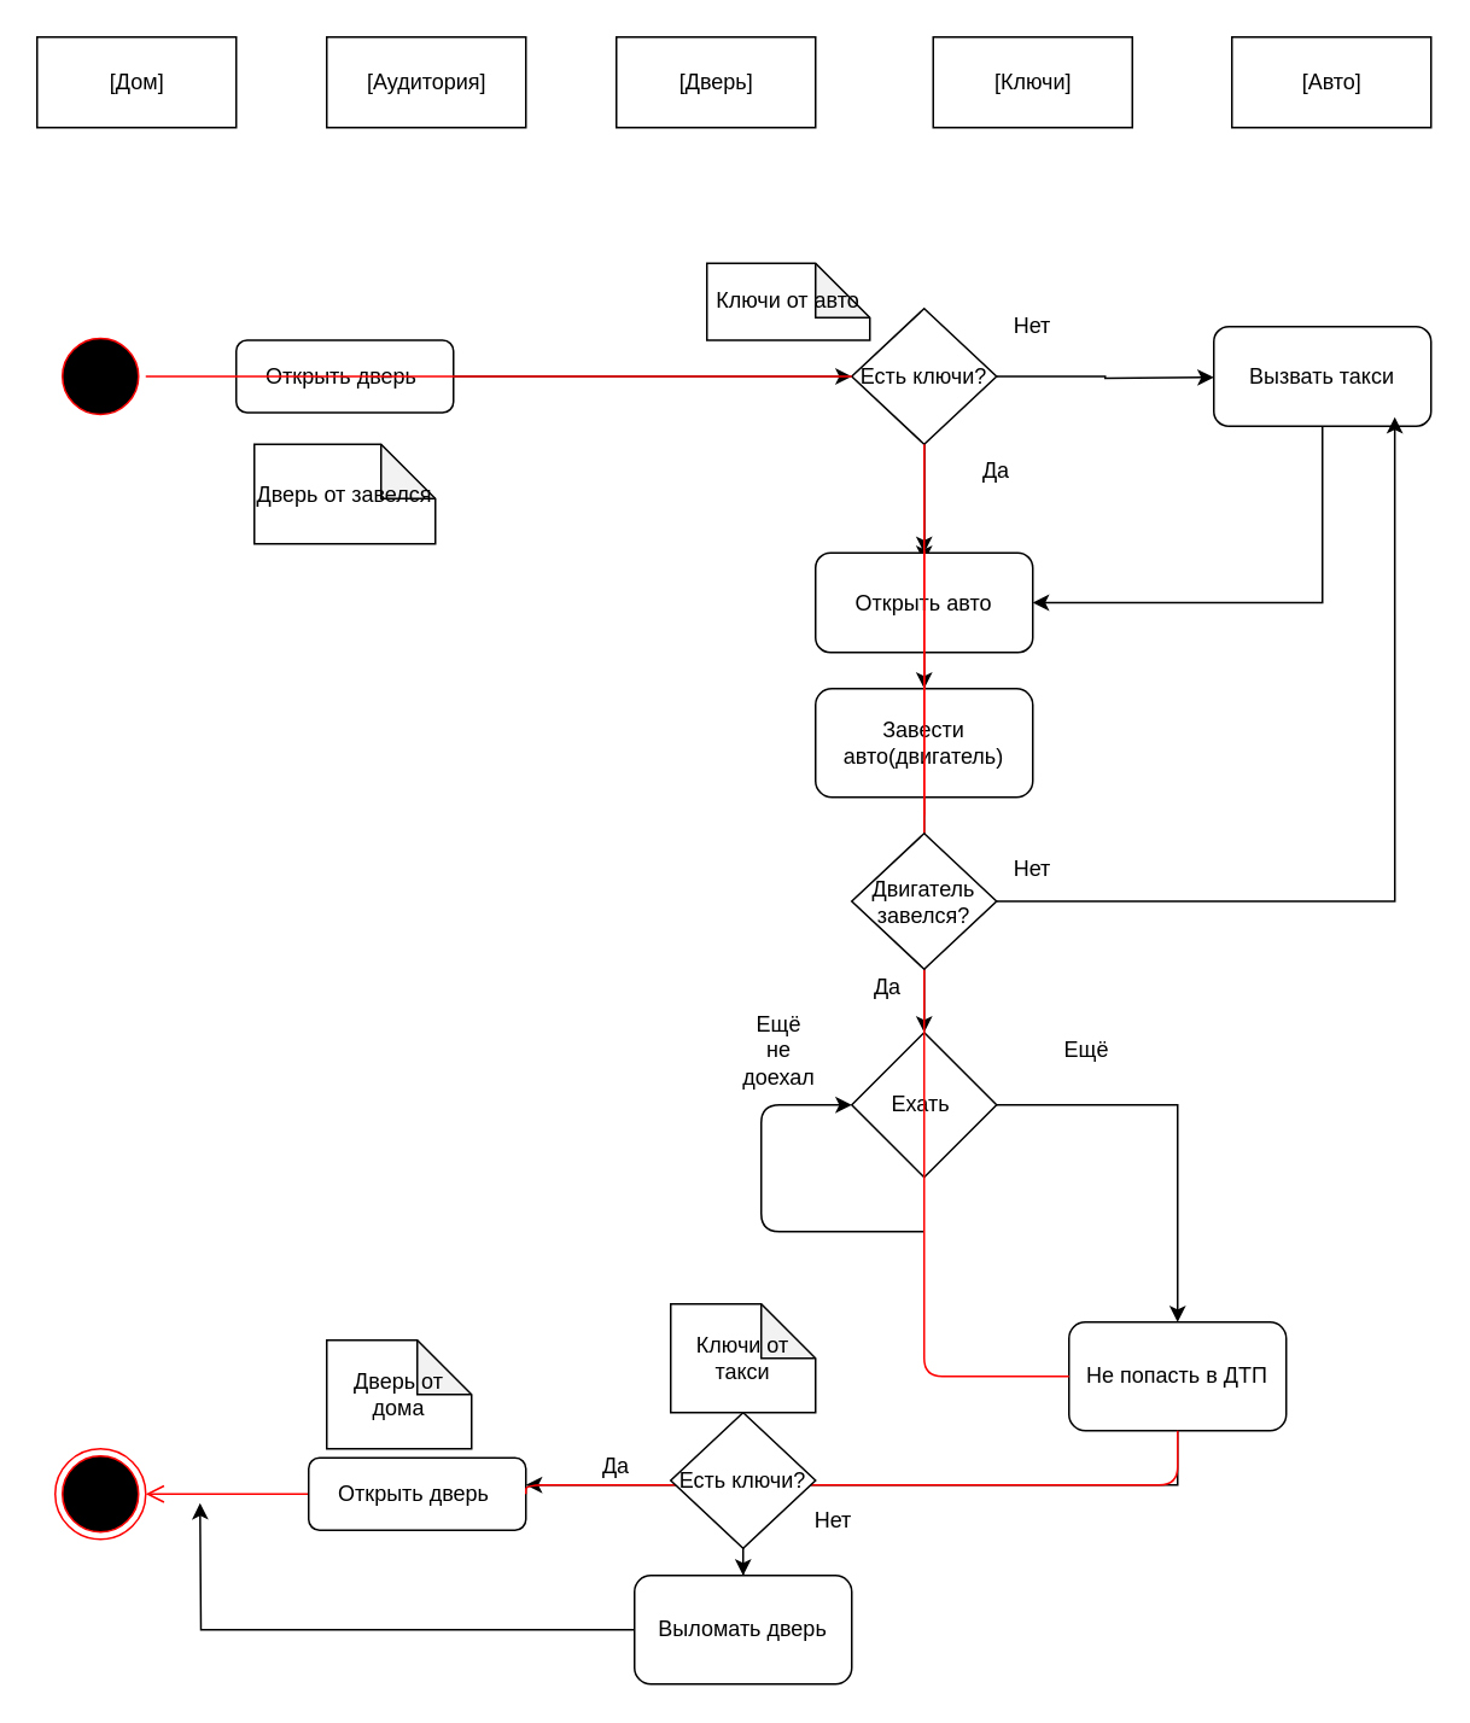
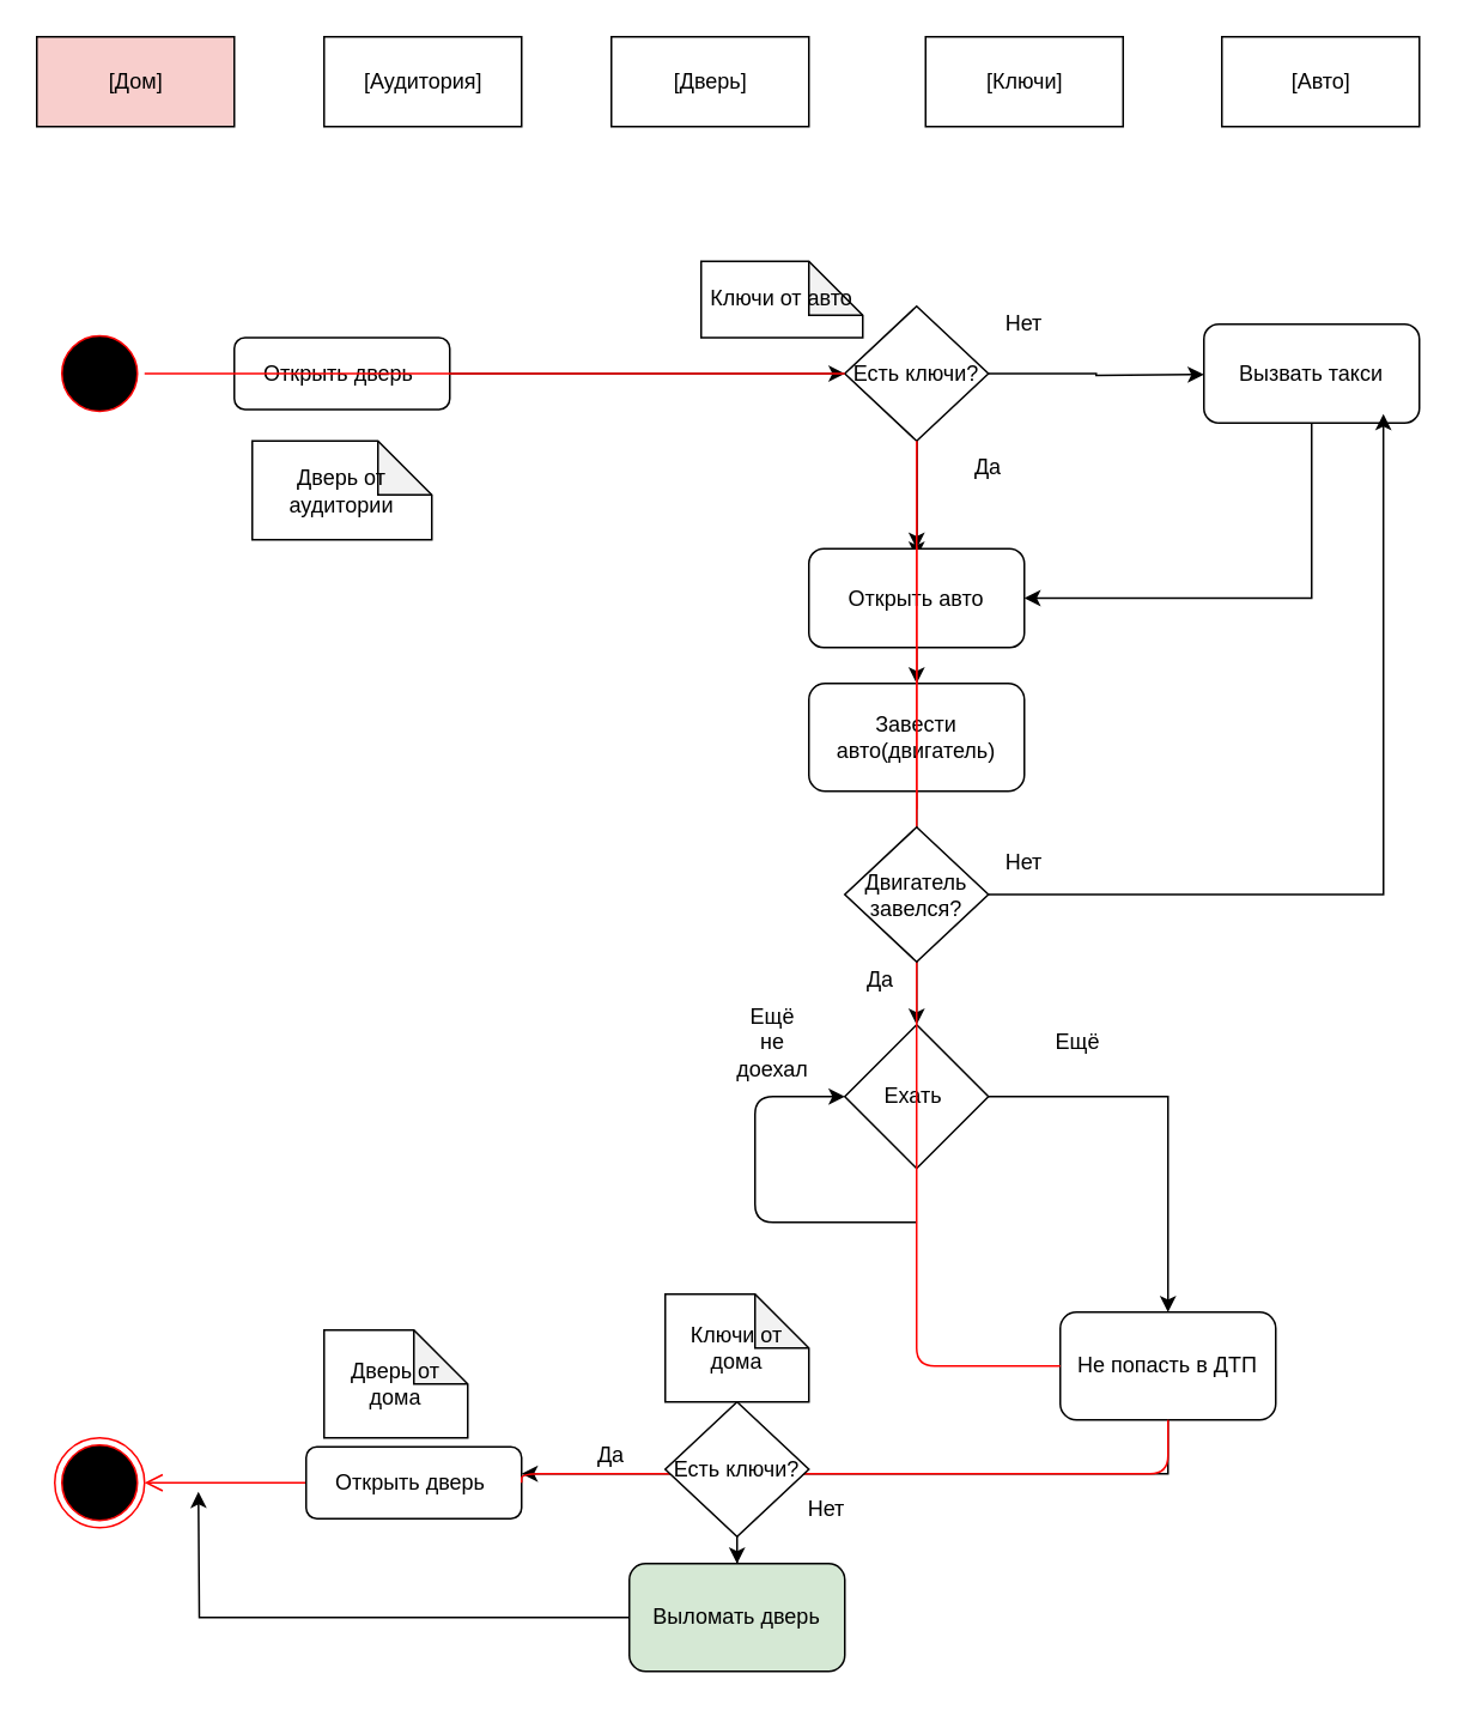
  <mxCell id="0" />
  <mxCell id="1" parent="0" />
  <mxCell id="2" value="" style="ellipse;html=1;shape=endState;fillColor=#000000;strokeColor=#ff0000;" vertex="1" parent="1"><mxGeometry x="30" y="800" width="50" height="50" as="geometry" /></mxCell>
  <mxCell id="3" value="" style="ellipse;html=1;shape=startState;fillColor=#000000;strokeColor=#ff0000;" vertex="1" parent="1"><mxGeometry x="30" y="182.5" width="50" height="50" as="geometry" /></mxCell>
  <mxCell id="4" value="" style="edgeStyle=orthogonalEdgeStyle;html=1;verticalAlign=bottom;endArrow=open;endSize=8;strokeColor=#ff0000;startArrow=none;entryX=1;entryY=0.5;entryDx=0;entryDy=0;" edge="1" source="29" parent="1" target="2"><mxGeometry relative="1" as="geometry"><mxPoint x="200" y="690" as="targetPoint" /><mxPoint x="270" y="205" as="sourcePoint" /><Array as="points"><mxPoint x="290" y="825" /></Array></mxGeometry></mxCell>
  <mxCell id="5" value="[Дверь]" style="html=1;" vertex="1" parent="1"><mxGeometry x="340" y="20" width="110" height="50" as="geometry" /></mxCell>
  <mxCell id="6" value="[Ключи]" style="html=1;" vertex="1" parent="1"><mxGeometry x="515" y="20" width="110" height="50" as="geometry" /></mxCell>
  <mxCell id="7" value="[Авто]" style="html=1;" vertex="1" parent="1"><mxGeometry x="680" y="20" width="110" height="50" as="geometry" /></mxCell>
  <mxCell id="8" style="edgeStyle=orthogonalEdgeStyle;rounded=0;orthogonalLoop=1;jettySize=auto;html=1;" edge="1" parent="1" source="9" target="27"><mxGeometry relative="1" as="geometry" /></mxCell>
  <mxCell id="9" value="Открыть дверь&amp;nbsp;" style="rounded=1;whiteSpace=wrap;html=1;" vertex="1" parent="1"><mxGeometry x="130" y="187.5" width="120" height="40" as="geometry" /></mxCell>
  <mxCell id="10" style="edgeStyle=orthogonalEdgeStyle;rounded=0;orthogonalLoop=1;jettySize=auto;html=1;exitX=1;exitY=0.5;exitDx=0;exitDy=0;" edge="1" parent="1" source="27"><mxGeometry relative="1" as="geometry"><mxPoint x="670" y="208" as="targetPoint" /></mxGeometry></mxCell>
  <mxCell id="11" style="edgeStyle=orthogonalEdgeStyle;rounded=0;orthogonalLoop=1;jettySize=auto;html=1;" edge="1" parent="1" source="27"><mxGeometry relative="1" as="geometry"><mxPoint x="510" y="310" as="targetPoint" /><Array as="points"><mxPoint x="510" y="260" /><mxPoint x="510" y="260" /></Array></mxGeometry></mxCell>
  <mxCell id="12" value="Нет" style="text;html=1;strokeColor=none;fillColor=none;align=center;verticalAlign=middle;whiteSpace=wrap;rounded=0;" vertex="1" parent="1"><mxGeometry x="550" y="170" width="40" height="20" as="geometry" /></mxCell>
  <mxCell id="13" style="edgeStyle=orthogonalEdgeStyle;rounded=0;orthogonalLoop=1;jettySize=auto;html=1;" edge="1" parent="1" source="14" target="16"><mxGeometry relative="1" as="geometry" /></mxCell>
  <mxCell id="14" value="Открыть авто" style="rounded=1;whiteSpace=wrap;html=1;" vertex="1" parent="1"><mxGeometry x="450" y="305" width="120" height="55" as="geometry" /></mxCell>
  <mxCell id="15" style="edgeStyle=orthogonalEdgeStyle;rounded=0;orthogonalLoop=1;jettySize=auto;html=1;" edge="1" parent="1" source="16"><mxGeometry relative="1" as="geometry"><mxPoint x="510" y="570" as="targetPoint" /></mxGeometry></mxCell>
  <mxCell id="16" value="Завести авто(двигатель)" style="rounded=1;whiteSpace=wrap;html=1;" vertex="1" parent="1"><mxGeometry x="450" y="380" width="120" height="60" as="geometry" /></mxCell>
  <mxCell id="17" style="edgeStyle=orthogonalEdgeStyle;rounded=0;orthogonalLoop=1;jettySize=auto;html=1;exitX=1;exitY=0.5;exitDx=0;exitDy=0;" edge="1" parent="1" source="18" target="23"><mxGeometry relative="1" as="geometry"><mxPoint x="630" y="660" as="targetPoint" /></mxGeometry></mxCell>
  <mxCell id="18" value="Ехать&amp;nbsp;" style="rhombus;whiteSpace=wrap;html=1;" vertex="1" parent="1"><mxGeometry x="470" y="570" width="80" height="80" as="geometry" /></mxCell>
  <mxCell id="19" value="" style="endArrow=classic;html=1;entryX=0;entryY=0.5;entryDx=0;entryDy=0;" edge="1" parent="1" target="18"><mxGeometry width="50" height="50" relative="1" as="geometry"><mxPoint x="510" y="680" as="sourcePoint" /><mxPoint x="420" y="680" as="targetPoint" /><Array as="points"><mxPoint x="420" y="680" /><mxPoint x="420" y="610" /></Array></mxGeometry></mxCell>
  <mxCell id="20" value="Ещё не доехал" style="text;html=1;strokeColor=none;fillColor=none;align=center;verticalAlign=middle;whiteSpace=wrap;rounded=0;" vertex="1" parent="1"><mxGeometry x="410" y="570" width="40" height="20" as="geometry" /></mxCell>
  <mxCell id="21" value="Ещё" style="text;html=1;strokeColor=none;fillColor=none;align=center;verticalAlign=middle;whiteSpace=wrap;rounded=0;" vertex="1" parent="1"><mxGeometry x="580" y="570" width="40" height="20" as="geometry" /></mxCell>
  <mxCell id="22" style="edgeStyle=orthogonalEdgeStyle;rounded=0;orthogonalLoop=1;jettySize=auto;html=1;" edge="1" parent="1" source="23" target="29"><mxGeometry relative="1" as="geometry"><Array as="points"><mxPoint x="650" y="820" /></Array></mxGeometry></mxCell>
  <mxCell id="23" value="Не попасть в ДТП" style="rounded=1;whiteSpace=wrap;html=1;" vertex="1" parent="1"><mxGeometry x="590" y="730" width="120" height="60" as="geometry" /></mxCell>
  <mxCell id="24" value="" style="edgeStyle=orthogonalEdgeStyle;html=1;verticalAlign=bottom;endArrow=none;endSize=8;strokeColor=#ff0000;entryX=0;entryY=0.5;entryDx=0;entryDy=0;startArrow=none;" edge="1" parent="1" source="39" target="23"><mxGeometry relative="1" as="geometry"><mxPoint x="114" y="793" as="targetPoint" /><mxPoint x="100" y="205" as="sourcePoint" /><Array as="points"><mxPoint x="510" y="210" /><mxPoint x="510" y="760" /></Array></mxGeometry></mxCell>
  <mxCell id="25" value="Да" style="text;html=1;strokeColor=none;fillColor=none;align=center;verticalAlign=middle;whiteSpace=wrap;rounded=0;" vertex="1" parent="1"><mxGeometry x="530" y="250" width="40" height="20" as="geometry" /></mxCell>
  <mxCell id="26" value="" style="edgeStyle=orthogonalEdgeStyle;rounded=0;orthogonalLoop=1;jettySize=auto;html=1;" edge="1" parent="1" source="27" target="14"><mxGeometry relative="1" as="geometry"><Array as="points"><mxPoint x="510" y="260" /><mxPoint x="510" y="260" /></Array></mxGeometry></mxCell>
  <mxCell id="27" value="Есть ключи?" style="rhombus;whiteSpace=wrap;html=1;" vertex="1" parent="1"><mxGeometry x="470" y="170" width="80" height="75" as="geometry" /></mxCell>
  <mxCell id="28" value="" style="edgeStyle=orthogonalEdgeStyle;html=1;verticalAlign=bottom;endArrow=none;endSize=8;strokeColor=#ff0000;entryX=0;entryY=0.5;entryDx=0;entryDy=0;startArrow=none;" edge="1" parent="1" source="3" target="27"><mxGeometry relative="1" as="geometry"><mxPoint x="590" y="760" as="targetPoint" /><mxPoint x="99.495" y="210" as="sourcePoint" /><Array as="points" /></mxGeometry></mxCell>
  <mxCell id="29" value="Открыть дверь&amp;nbsp;" style="rounded=1;whiteSpace=wrap;html=1;" vertex="1" parent="1"><mxGeometry x="170" y="805" width="120" height="40" as="geometry" /></mxCell>
  <mxCell id="30" value="" style="edgeStyle=orthogonalEdgeStyle;html=1;verticalAlign=bottom;endArrow=none;endSize=8;strokeColor=#ff0000;entryX=1;entryY=0.5;entryDx=0;entryDy=0;entryPerimeter=0;startArrow=none;" edge="1" parent="1" source="23" target="29"><mxGeometry relative="1" as="geometry"><mxPoint x="114" y="793" as="targetPoint" /><mxPoint x="590" y="770" as="sourcePoint" /><Array as="points"><mxPoint x="650" y="820" /></Array></mxGeometry></mxCell>
  <mxCell id="31" value="[Аудитория]" style="html=1;" vertex="1" parent="1"><mxGeometry x="180" y="20" width="110" height="50" as="geometry" /></mxCell>
- <mxCell id="32" value="[Дом]" style="html=1;" vertex="1" parent="1"><mxGeometry x="20" y="20" width="110" height="50" as="geometry" /></mxCell>
- <mxCell id="33" value="Дверь от завелся" style="shape=note;whiteSpace=wrap;html=1;backgroundOutline=1;darkOpacity=0.05;" vertex="1" parent="1"><mxGeometry x="140" y="245" width="100" height="55" as="geometry" /></mxCell>
+ <mxCell id="32" value="[Дом]" style="html=1;fillColor=#f8cecc;" vertex="1" parent="1"><mxGeometry x="20" y="20" width="110" height="50" as="geometry" /></mxCell>
+ <mxCell id="33" value="Дверь от аудитории" style="shape=note;whiteSpace=wrap;html=1;backgroundOutline=1;darkOpacity=0.05;" vertex="1" parent="1"><mxGeometry x="140" y="245" width="100" height="55" as="geometry" /></mxCell>
  <mxCell id="34" value="Дверь от дома" style="shape=note;whiteSpace=wrap;html=1;backgroundOutline=1;darkOpacity=0.05;" vertex="1" parent="1"><mxGeometry x="180" y="740" width="80" height="60" as="geometry" /></mxCell>
  <mxCell id="35" value="Ключи от авто" style="shape=note;whiteSpace=wrap;html=1;backgroundOutline=1;darkOpacity=0.05;" vertex="1" parent="1"><mxGeometry x="390" y="145" width="90" height="42.5" as="geometry" /></mxCell>
  <mxCell id="36" style="edgeStyle=orthogonalEdgeStyle;rounded=0;orthogonalLoop=1;jettySize=auto;html=1;entryX=1;entryY=0.5;entryDx=0;entryDy=0;" edge="1" parent="1" source="37" target="14"><mxGeometry relative="1" as="geometry"><mxPoint x="730" y="340" as="targetPoint" /><Array as="points"><mxPoint x="730" y="333" /></Array></mxGeometry></mxCell>
  <mxCell id="37" value="Вызвать такси" style="rounded=1;whiteSpace=wrap;html=1;" vertex="1" parent="1"><mxGeometry x="670" y="180" width="120" height="55" as="geometry" /></mxCell>
  <mxCell id="38" style="edgeStyle=orthogonalEdgeStyle;rounded=0;orthogonalLoop=1;jettySize=auto;html=1;entryX=0.833;entryY=0.909;entryDx=0;entryDy=0;entryPerimeter=0;" edge="1" parent="1" source="39" target="37"><mxGeometry relative="1" as="geometry" /></mxCell>
  <mxCell id="39" value="Двигатель завелся?" style="rhombus;whiteSpace=wrap;html=1;" vertex="1" parent="1"><mxGeometry x="470" y="460" width="80" height="75" as="geometry" /></mxCell>
  <mxCell id="40" value="" style="edgeStyle=orthogonalEdgeStyle;html=1;verticalAlign=bottom;endArrow=none;endSize=8;strokeColor=#ff0000;startArrow=none;" edge="1" parent="1" source="27"><mxGeometry relative="1" as="geometry"><mxPoint x="510" y="450" as="targetPoint" /><mxPoint x="510" y="245" as="sourcePoint" /><Array as="points" /></mxGeometry></mxCell>
  <mxCell id="41" value="Да" style="text;html=1;strokeColor=none;fillColor=none;align=center;verticalAlign=middle;whiteSpace=wrap;rounded=0;" vertex="1" parent="1"><mxGeometry x="470" y="535" width="40" height="20" as="geometry" /></mxCell>
  <mxCell id="42" value="Нет" style="text;html=1;strokeColor=none;fillColor=none;align=center;verticalAlign=middle;whiteSpace=wrap;rounded=0;" vertex="1" parent="1"><mxGeometry x="550" y="470" width="40" height="20" as="geometry" /></mxCell>
  <mxCell id="43" style="edgeStyle=orthogonalEdgeStyle;rounded=0;orthogonalLoop=1;jettySize=auto;html=1;" edge="1" parent="1" source="44" target="48"><mxGeometry relative="1" as="geometry"><mxPoint x="410" y="900" as="targetPoint" /></mxGeometry></mxCell>
  <mxCell id="44" value="Есть ключи?" style="rhombus;whiteSpace=wrap;html=1;" vertex="1" parent="1"><mxGeometry x="370" y="780" width="80" height="75" as="geometry" /></mxCell>
  <mxCell id="45" value="Да" style="text;html=1;strokeColor=none;fillColor=none;align=center;verticalAlign=middle;whiteSpace=wrap;rounded=0;" vertex="1" parent="1"><mxGeometry x="320" y="800" width="40" height="20" as="geometry" /></mxCell>
  <mxCell id="46" value="Нет" style="text;html=1;strokeColor=none;fillColor=none;align=center;verticalAlign=middle;whiteSpace=wrap;rounded=0;" vertex="1" parent="1"><mxGeometry x="440" y="830" width="40" height="20" as="geometry" /></mxCell>
  <mxCell id="47" style="edgeStyle=orthogonalEdgeStyle;rounded=0;orthogonalLoop=1;jettySize=auto;html=1;" edge="1" parent="1" source="48"><mxGeometry relative="1" as="geometry"><mxPoint x="110" y="830" as="targetPoint" /></mxGeometry></mxCell>
- <mxCell id="48" value="Выломать дверь" style="rounded=1;whiteSpace=wrap;html=1;" vertex="1" parent="1"><mxGeometry x="350" y="870" width="120" height="60" as="geometry" /></mxCell>
- <mxCell id="49" value="Ключи от такси" style="shape=note;whiteSpace=wrap;html=1;backgroundOutline=1;darkOpacity=0.05;" vertex="1" parent="1"><mxGeometry x="370" y="720" width="80" height="60" as="geometry" /></mxCell>
+ <mxCell id="48" value="Выломать дверь" style="rounded=1;whiteSpace=wrap;html=1;fillColor=#d5e8d4;" vertex="1" parent="1"><mxGeometry x="350" y="870" width="120" height="60" as="geometry" /></mxCell>
+ <mxCell id="49" value="Ключи от дома" style="shape=note;whiteSpace=wrap;html=1;backgroundOutline=1;darkOpacity=0.05;" vertex="1" parent="1"><mxGeometry x="370" y="720" width="80" height="60" as="geometry" /></mxCell>
